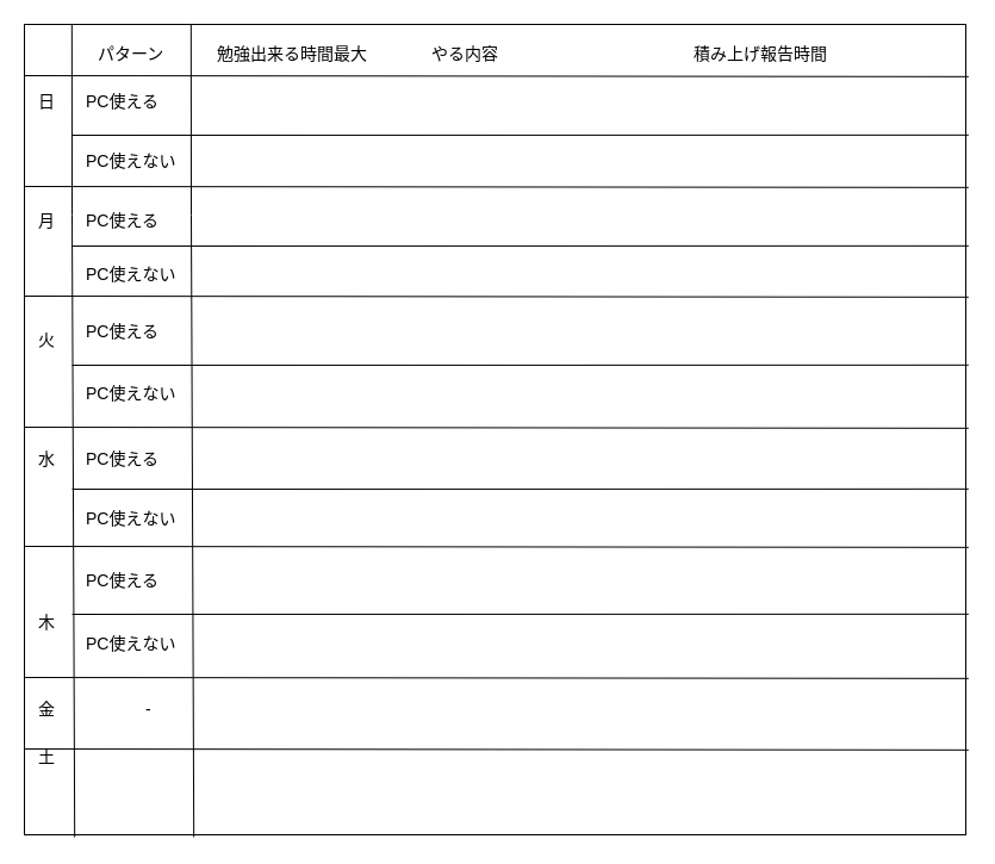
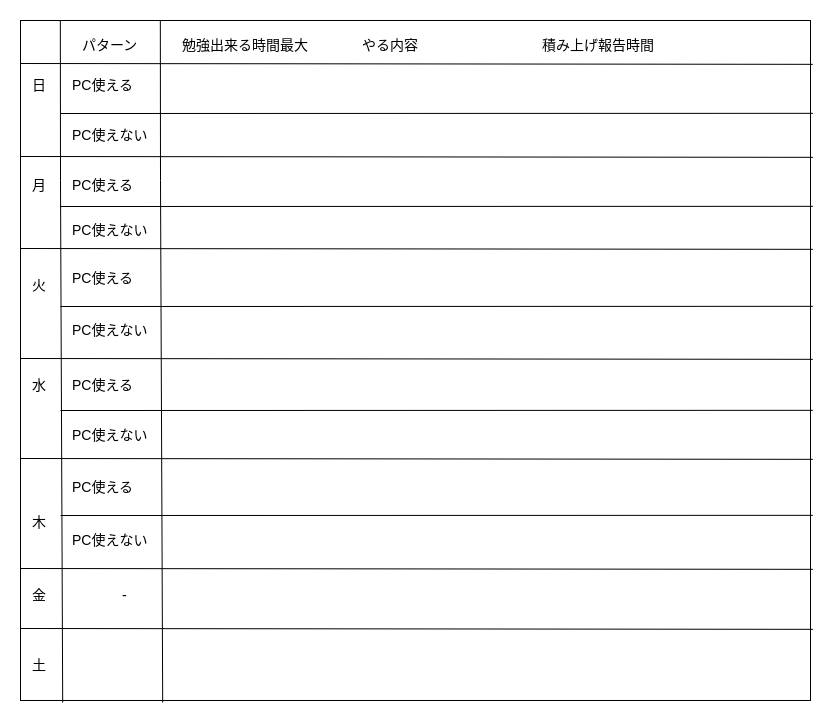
  <mxCell id="0" />
  <mxCell id="1" parent="0" />
  <mxCell id="2" value="" style="rounded=0;whiteSpace=wrap;html=1;fontSize=14;" vertex="1" parent="1"><mxGeometry x="20" y="20" width="790" height="680" as="geometry" /></mxCell>
  <mxCell id="3" value="月" style="text;html=1;strokeColor=none;fillColor=none;align=left;verticalAlign=middle;whiteSpace=wrap;rounded=0;fontSize=14;" vertex="1" parent="1"><mxGeometry x="30" y="170" width="90" height="30" as="geometry" /></mxCell>
  <mxCell id="4" value="PC使える" style="text;html=1;strokeColor=none;fillColor=none;align=left;verticalAlign=middle;whiteSpace=wrap;rounded=0;fontSize=14;" vertex="1" parent="1"><mxGeometry x="70" y="170" width="190" height="30" as="geometry" /></mxCell>
  <mxCell id="5" value="PC使えない" style="text;html=1;strokeColor=none;fillColor=none;align=left;verticalAlign=middle;whiteSpace=wrap;rounded=0;fontSize=14;" vertex="1" parent="1"><mxGeometry x="70" y="215" width="190" height="30" as="geometry" /></mxCell>
  <mxCell id="6" value="日" style="text;html=1;strokeColor=none;fillColor=none;align=left;verticalAlign=middle;whiteSpace=wrap;rounded=0;fontSize=14;" vertex="1" parent="1"><mxGeometry x="30" y="70" width="90" height="30" as="geometry" /></mxCell>
  <mxCell id="7" value="PC使える" style="text;html=1;strokeColor=none;fillColor=none;align=left;verticalAlign=middle;whiteSpace=wrap;rounded=0;fontSize=14;" vertex="1" parent="1"><mxGeometry x="70" y="70" width="190" height="30" as="geometry" /></mxCell>
  <mxCell id="8" value="PC使えない" style="text;html=1;strokeColor=none;fillColor=none;align=left;verticalAlign=middle;whiteSpace=wrap;rounded=0;fontSize=14;" vertex="1" parent="1"><mxGeometry x="70" y="120" width="190" height="30" as="geometry" /></mxCell>
  <mxCell id="9" value="水" style="text;html=1;strokeColor=none;fillColor=none;align=left;verticalAlign=middle;whiteSpace=wrap;rounded=0;fontSize=14;" vertex="1" parent="1"><mxGeometry x="30" y="370" width="90" height="30" as="geometry" /></mxCell>
  <mxCell id="10" value="火" style="text;html=1;strokeColor=none;fillColor=none;align=left;verticalAlign=middle;whiteSpace=wrap;rounded=0;fontSize=14;" vertex="1" parent="1"><mxGeometry x="30" y="270" width="90" height="30" as="geometry" /></mxCell>
  <mxCell id="11" value="木" style="text;html=1;strokeColor=none;fillColor=none;align=left;verticalAlign=middle;whiteSpace=wrap;rounded=0;fontSize=14;" vertex="1" parent="1"><mxGeometry x="30" y="507" width="90" height="30" as="geometry" /></mxCell>
  <mxCell id="12" value="金" style="text;html=1;strokeColor=none;fillColor=none;align=left;verticalAlign=middle;whiteSpace=wrap;rounded=0;fontSize=14;" vertex="1" parent="1"><mxGeometry x="30" y="580" width="90" height="30" as="geometry" /></mxCell>
  <mxCell id="13" value="-" style="text;html=1;strokeColor=none;fillColor=none;align=left;verticalAlign=middle;whiteSpace=wrap;rounded=0;fontSize=14;" vertex="1" parent="1"><mxGeometry x="120" y="580" width="40" height="30" as="geometry" /></mxCell>
- <mxCell id="14" value="土" style="text;html=1;strokeColor=none;fillColor=none;align=left;verticalAlign=middle;whiteSpace=wrap;rounded=0;fontSize=14;" vertex="1" parent="1"><mxGeometry x="30" y="620" width="90" height="30" as="geometry" /></mxCell>
+ <mxCell id="14" value="土" style="text;html=1;strokeColor=none;fillColor=none;align=left;verticalAlign=middle;whiteSpace=wrap;rounded=0;fontSize=14;" vertex="1" parent="1"><mxGeometry x="30" y="650" width="90" height="30" as="geometry" /></mxCell>
  <mxCell id="15" value="勉強出来る時間最大" style="text;html=1;strokeColor=none;fillColor=none;align=left;verticalAlign=middle;whiteSpace=wrap;rounded=0;fontSize=14;" vertex="1" parent="1"><mxGeometry x="180" y="30" width="170" height="30" as="geometry" /></mxCell>
- <mxCell id="16" value="積み上げ報告時間" style="text;html=1;strokeColor=none;fillColor=none;align=left;verticalAlign=middle;whiteSpace=wrap;rounded=0;fontSize=14;" vertex="1" parent="1"><mxGeometry x="580" y="30" width="170" height="30" as="geometry" /></mxCell>
+ <mxCell id="16" value="積み上げ報告時間" style="text;html=1;strokeColor=none;fillColor=none;align=left;verticalAlign=middle;whiteSpace=wrap;rounded=0;fontSize=14;" vertex="1" parent="1"><mxGeometry x="540" y="30" width="170" height="30" as="geometry" /></mxCell>
  <mxCell id="17" value="" style="endArrow=none;html=1;rounded=0;fontSize=14;entryX=0.077;entryY=0;entryDx=0;entryDy=0;entryPerimeter=0;exitX=0.08;exitY=1.003;exitDx=0;exitDy=0;exitPerimeter=0;" edge="1" parent="1"><mxGeometry width="50" height="50" relative="1" as="geometry"><mxPoint x="62.2" y="702.04" as="sourcePoint" /><mxPoint x="59.83" y="20" as="targetPoint" /><Array as="points"><mxPoint x="60" y="180" /></Array></mxGeometry></mxCell>
  <mxCell id="18" value="" style="endArrow=none;html=1;rounded=0;fontSize=14;entryX=1.003;entryY=0.913;entryDx=0;entryDy=0;entryPerimeter=0;" edge="1" parent="1"><mxGeometry width="50" height="50" relative="1" as="geometry"><mxPoint x="20" y="628" as="sourcePoint" /><mxPoint x="812.37" y="628.84" as="targetPoint" /></mxGeometry></mxCell>
  <mxCell id="19" value="" style="endArrow=none;html=1;rounded=0;fontSize=14;entryX=1.003;entryY=0.913;entryDx=0;entryDy=0;entryPerimeter=0;" edge="1" parent="1"><mxGeometry width="50" height="50" relative="1" as="geometry"><mxPoint x="20" y="568" as="sourcePoint" /><mxPoint x="812.37" y="568.84" as="targetPoint" /></mxGeometry></mxCell>
  <mxCell id="20" value="" style="endArrow=none;html=1;rounded=0;fontSize=14;entryX=1.003;entryY=0.913;entryDx=0;entryDy=0;entryPerimeter=0;" edge="1" parent="1"><mxGeometry width="50" height="50" relative="1" as="geometry"><mxPoint x="20" y="458" as="sourcePoint" /><mxPoint x="812.37" y="458.84" as="targetPoint" /></mxGeometry></mxCell>
  <mxCell id="21" value="" style="endArrow=none;html=1;rounded=0;fontSize=14;entryX=1.003;entryY=0.913;entryDx=0;entryDy=0;entryPerimeter=0;" edge="1" parent="1"><mxGeometry width="50" height="50" relative="1" as="geometry"><mxPoint x="60" y="515" as="sourcePoint" /><mxPoint x="812.37" y="514.84" as="targetPoint" /></mxGeometry></mxCell>
  <mxCell id="22" value="" style="endArrow=none;html=1;rounded=0;fontSize=14;entryX=0.077;entryY=0;entryDx=0;entryDy=0;entryPerimeter=0;exitX=0.08;exitY=1.003;exitDx=0;exitDy=0;exitPerimeter=0;" edge="1" parent="1"><mxGeometry width="50" height="50" relative="1" as="geometry"><mxPoint x="162.2" y="702.04" as="sourcePoint" /><mxPoint x="159.83" y="20" as="targetPoint" /><Array as="points"><mxPoint x="160" y="180" /></Array></mxGeometry></mxCell>
  <mxCell id="23" value="" style="endArrow=none;html=1;rounded=0;fontSize=14;entryX=1.003;entryY=0.913;entryDx=0;entryDy=0;entryPerimeter=0;" edge="1" parent="1"><mxGeometry width="50" height="50" relative="1" as="geometry"><mxPoint x="20" y="358" as="sourcePoint" /><mxPoint x="812.37" y="358.84" as="targetPoint" /></mxGeometry></mxCell>
  <mxCell id="24" value="" style="endArrow=none;html=1;rounded=0;fontSize=14;entryX=1.003;entryY=0.913;entryDx=0;entryDy=0;entryPerimeter=0;" edge="1" parent="1"><mxGeometry width="50" height="50" relative="1" as="geometry"><mxPoint x="60" y="410" as="sourcePoint" /><mxPoint x="812.37" y="409.84" as="targetPoint" /></mxGeometry></mxCell>
  <mxCell id="25" value="" style="endArrow=none;html=1;rounded=0;fontSize=14;entryX=1.003;entryY=0.913;entryDx=0;entryDy=0;entryPerimeter=0;" edge="1" parent="1"><mxGeometry width="50" height="50" relative="1" as="geometry"><mxPoint x="20" y="248" as="sourcePoint" /><mxPoint x="812.37" y="248.84" as="targetPoint" /></mxGeometry></mxCell>
  <mxCell id="26" value="" style="endArrow=none;html=1;rounded=0;fontSize=14;entryX=1.003;entryY=0.913;entryDx=0;entryDy=0;entryPerimeter=0;" edge="1" parent="1"><mxGeometry width="50" height="50" relative="1" as="geometry"><mxPoint x="60" y="306" as="sourcePoint" /><mxPoint x="812.37" y="305.84" as="targetPoint" /></mxGeometry></mxCell>
  <mxCell id="27" value="" style="endArrow=none;html=1;rounded=0;fontSize=14;entryX=1.003;entryY=0.913;entryDx=0;entryDy=0;entryPerimeter=0;" edge="1" parent="1"><mxGeometry width="50" height="50" relative="1" as="geometry"><mxPoint x="20" y="156" as="sourcePoint" /><mxPoint x="812.37" y="156.84" as="targetPoint" /></mxGeometry></mxCell>
  <mxCell id="28" value="" style="endArrow=none;html=1;rounded=0;fontSize=14;entryX=1.003;entryY=0.913;entryDx=0;entryDy=0;entryPerimeter=0;" edge="1" parent="1"><mxGeometry width="50" height="50" relative="1" as="geometry"><mxPoint x="60" y="206" as="sourcePoint" /><mxPoint x="812.37" y="205.84" as="targetPoint" /></mxGeometry></mxCell>
  <mxCell id="29" value="" style="endArrow=none;html=1;rounded=0;fontSize=14;entryX=1.003;entryY=0.913;entryDx=0;entryDy=0;entryPerimeter=0;" edge="1" parent="1"><mxGeometry width="50" height="50" relative="1" as="geometry"><mxPoint x="20" y="63" as="sourcePoint" /><mxPoint x="812.37" y="63.84" as="targetPoint" /></mxGeometry></mxCell>
  <mxCell id="30" value="" style="endArrow=none;html=1;rounded=0;fontSize=14;entryX=1.003;entryY=0.913;entryDx=0;entryDy=0;entryPerimeter=0;" edge="1" parent="1"><mxGeometry width="50" height="50" relative="1" as="geometry"><mxPoint x="60" y="113" as="sourcePoint" /><mxPoint x="812.37" y="112.84" as="targetPoint" /></mxGeometry></mxCell>
  <mxCell id="31" value="パターン" style="text;html=1;strokeColor=none;fillColor=none;align=left;verticalAlign=middle;whiteSpace=wrap;rounded=0;fontSize=14;" vertex="1" parent="1"><mxGeometry x="80" y="30" width="170" height="30" as="geometry" /></mxCell>
  <mxCell id="32" value="やる内容" style="text;html=1;strokeColor=none;fillColor=none;align=left;verticalAlign=middle;whiteSpace=wrap;rounded=0;fontSize=14;" vertex="1" parent="1"><mxGeometry x="360" y="30" width="170" height="30" as="geometry" /></mxCell>
  <mxCell id="33" value="PC使える" style="text;html=1;strokeColor=none;fillColor=none;align=left;verticalAlign=middle;whiteSpace=wrap;rounded=0;fontSize=14;" vertex="1" parent="1"><mxGeometry x="70" y="263" width="190" height="30" as="geometry" /></mxCell>
  <mxCell id="34" value="PC使えない" style="text;html=1;strokeColor=none;fillColor=none;align=left;verticalAlign=middle;whiteSpace=wrap;rounded=0;fontSize=14;" vertex="1" parent="1"><mxGeometry x="70" y="315" width="190" height="30" as="geometry" /></mxCell>
  <mxCell id="35" value="PC使える" style="text;html=1;strokeColor=none;fillColor=none;align=left;verticalAlign=middle;whiteSpace=wrap;rounded=0;fontSize=14;" vertex="1" parent="1"><mxGeometry x="70" y="370" width="190" height="30" as="geometry" /></mxCell>
  <mxCell id="36" value="PC使えない" style="text;html=1;strokeColor=none;fillColor=none;align=left;verticalAlign=middle;whiteSpace=wrap;rounded=0;fontSize=14;" vertex="1" parent="1"><mxGeometry x="70" y="420" width="190" height="30" as="geometry" /></mxCell>
  <mxCell id="37" value="PC使える" style="text;html=1;strokeColor=none;fillColor=none;align=left;verticalAlign=middle;whiteSpace=wrap;rounded=0;fontSize=14;" vertex="1" parent="1"><mxGeometry x="70" y="472" width="190" height="30" as="geometry" /></mxCell>
  <mxCell id="38" value="PC使えない" style="text;html=1;strokeColor=none;fillColor=none;align=left;verticalAlign=middle;whiteSpace=wrap;rounded=0;fontSize=14;" vertex="1" parent="1"><mxGeometry x="70" y="525" width="190" height="30" as="geometry" /></mxCell>
